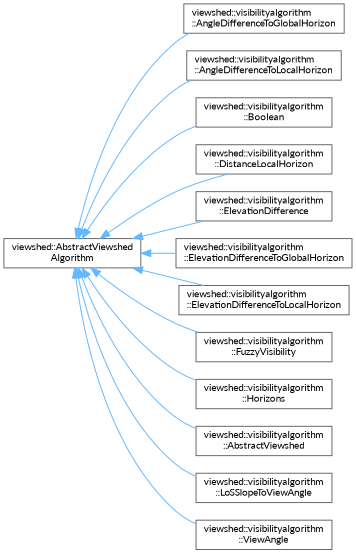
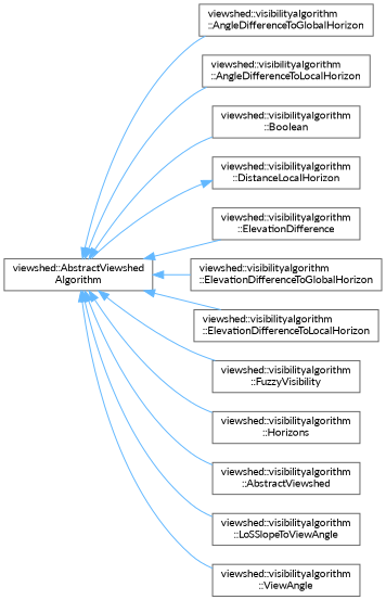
  digraph {
    fontname=Lato
    rankdir=LR
    node [color=grey40 fillcolor=white fontname=Lato fontsize=10 shape=box style=filled]
    edge [color=steelblue1 dir=back fontname=Lato fontsize=10 labelfontname=Helvetica labelfontsize=10 style=solid]
    n1 [height=0.2 label="viewshed::AbstractViewshed\lAlgorithm" width=0.4]
    n2 [height=0.2 label="viewshed::visibilityalgorithm\l::AngleDifferenceToGlobalHorizon" width=0.4]
    n3 [height=0.2 label="viewshed::visibilityalgorithm\l::AngleDifferenceToLocalHorizon" width=0.4]
    n4 [height=0.2 label="viewshed::visibilityalgorithm\l::Boolean" width=0.4]
    n5 [height=0.2 label="viewshed::visibilityalgorithm\l::DistanceLocalHorizon" width=0.4]
    n6 [height=0.2 label="viewshed::visibilityalgorithm\l::ElevationDifference" width=0.4]
    n7 [height=0.2 label="viewshed::visibilityalgorithm\l::ElevationDifferenceToGlobalHorizon" width=0.4]
    n8 [height=0.2 label="viewshed::visibilityalgorithm\l::ElevationDifferenceToLocalHorizon" width=0.4]
    n9 [height=0.2 label="viewshed::visibilityalgorithm\l::FuzzyVisibility" width=0.4]
    n10 [height=0.2 label="viewshed::visibilityalgorithm\l::Horizons" width=0.4]
    n11 [height=0.2 label="viewshed::visibilityalgorithm\l::AbstractViewshed" width=0.4]
    n12 [height=0.2 label="viewshed::visibilityalgorithm\l::LoSSlopeToViewAngle" width=0.4]
    n13 [height=0.2 label="viewshed::visibilityalgorithm\l::ViewAngle" width=0.4]
    n1 -> n2
    n1 -> n3
    n1 -> n4
-   n1 -> n5
+   n5 -> n1
    n1 -> n6
    n1 -> n7
    n1 -> n8
    n1 -> n9
    n1 -> n10
    n1 -> n11
    n1 -> n12
    n1 -> n13
  }
